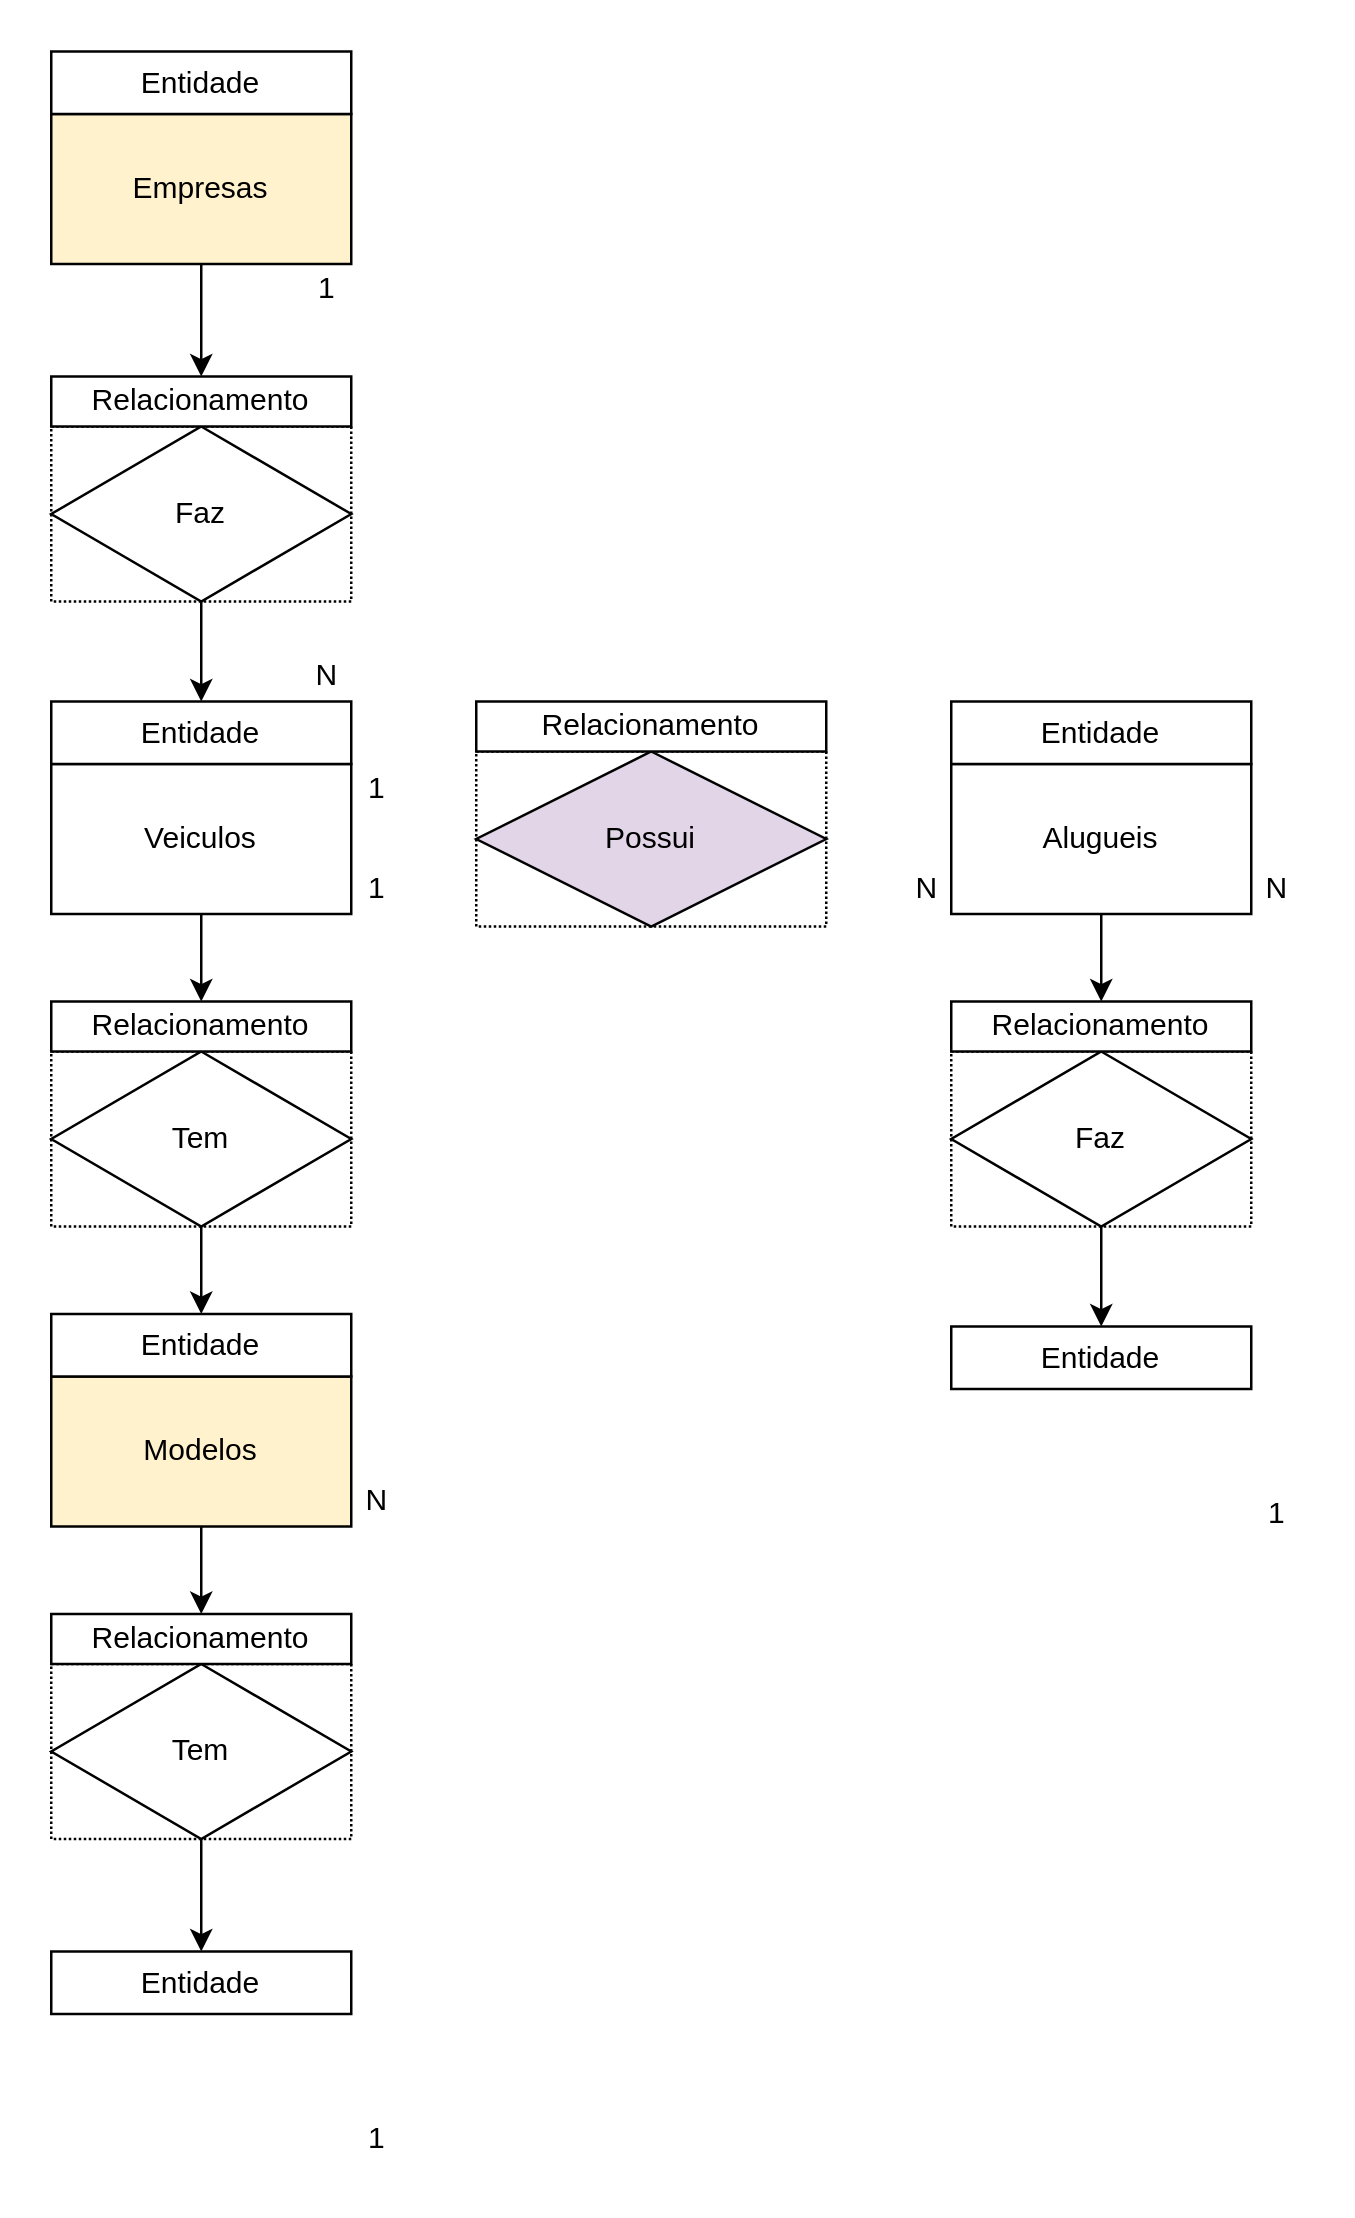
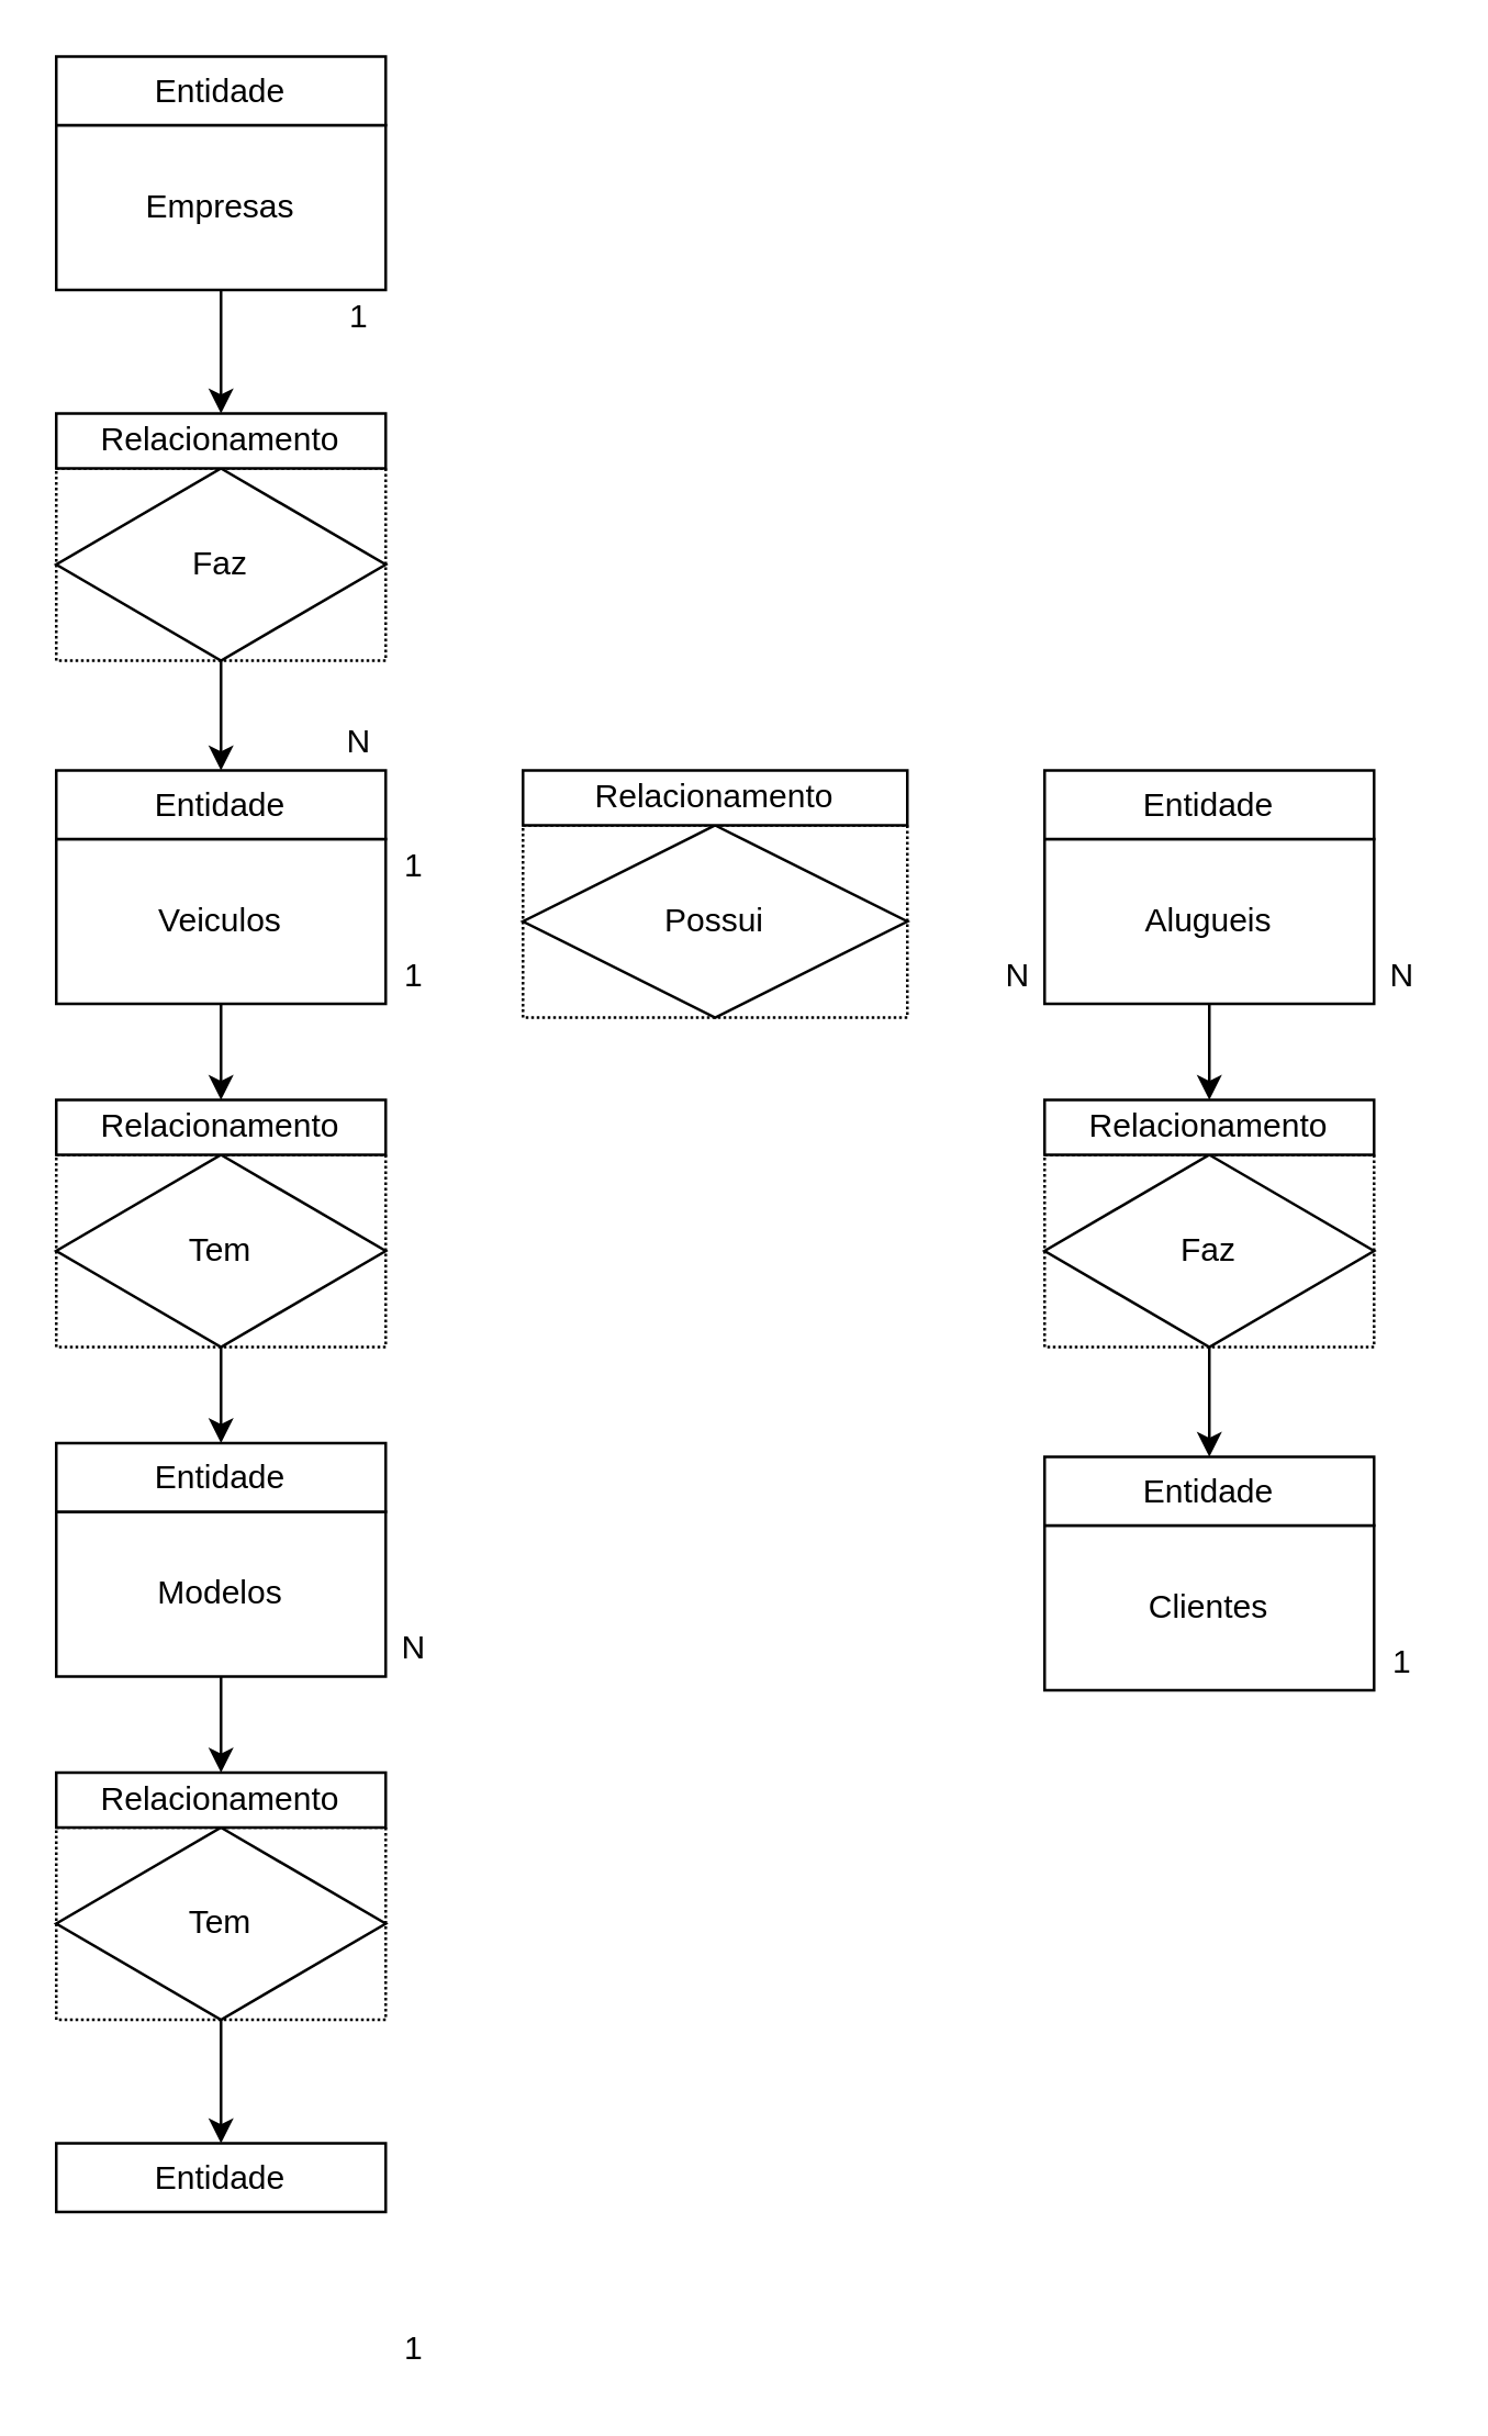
  <mxCell id="0" />
  <mxCell id="1" parent="0" />
  <mxCell id="2" value="" style="whiteSpace=wrap;html=1;dashed=1;dashPattern=1 1;" parent="1" vertex="1"><mxGeometry x="190" y="300" width="140" height="70" as="geometry" /></mxCell>
  <mxCell id="3" value="" style="edgeStyle=orthogonalEdgeStyle;rounded=0;orthogonalLoop=1;jettySize=auto;html=1;" edge="1" parent="1" source="4" target="20"><mxGeometry relative="1" as="geometry" /></mxCell>
  <mxCell id="4" value="Veiculos" style="whiteSpace=wrap;html=1;" parent="1" vertex="1"><mxGeometry x="20" y="305" width="120" height="60" as="geometry" /></mxCell>
  <mxCell id="5" value="" style="edgeStyle=orthogonalEdgeStyle;rounded=0;orthogonalLoop=1;jettySize=auto;html=1;" edge="1" parent="1" source="6" target="16"><mxGeometry relative="1" as="geometry" /></mxCell>
  <mxCell id="6" value="Alugueis" style="whiteSpace=wrap;html=1;" parent="1" vertex="1"><mxGeometry x="380" y="305" width="120" height="60" as="geometry" /></mxCell>
- <mxCell id="7" value="Possui" style="rhombus;whiteSpace=wrap;html=1;fillColor=#e1d5e7;" parent="1" vertex="1"><mxGeometry x="190" y="300" width="140" height="70" as="geometry" /></mxCell>
+ <mxCell id="7" value="Possui" style="rhombus;whiteSpace=wrap;html=1;" parent="1" vertex="1"><mxGeometry x="190" y="300" width="140" height="70" as="geometry" /></mxCell>
  <mxCell id="8" value="1" style="text;html=1;align=center;verticalAlign=middle;resizable=0;points=[];autosize=1;" parent="1" vertex="1"><mxGeometry x="140" y="345" width="20" height="20" as="geometry" /></mxCell>
  <mxCell id="9" value="N" style="text;html=1;align=center;verticalAlign=middle;resizable=0;points=[];autosize=1;" parent="1" vertex="1"><mxGeometry x="360" y="345" width="20" height="20" as="geometry" /></mxCell>
  <mxCell id="10" value="Entidade" style="whiteSpace=wrap;html=1;" parent="1" vertex="1"><mxGeometry x="20" y="280" width="120" height="25" as="geometry" /></mxCell>
  <mxCell id="11" value="Entidade" style="whiteSpace=wrap;html=1;" parent="1" vertex="1"><mxGeometry x="380" y="280" width="120" height="25" as="geometry" /></mxCell>
  <mxCell id="12" value="Relacionamento" style="whiteSpace=wrap;html=1;" parent="1" vertex="1"><mxGeometry x="190" y="280" width="140" height="20" as="geometry" /></mxCell>
  <mxCell id="13" value="" style="whiteSpace=wrap;html=1;dashed=1;dashPattern=1 1;" vertex="1" parent="1"><mxGeometry x="380" y="420" width="120" height="70" as="geometry" /></mxCell>
  <mxCell id="14" value="" style="edgeStyle=orthogonalEdgeStyle;rounded=0;orthogonalLoop=1;jettySize=auto;html=1;" edge="1" parent="1" source="15" target="23"><mxGeometry relative="1" as="geometry" /></mxCell>
  <mxCell id="15" value="Faz" style="rhombus;whiteSpace=wrap;html=1;" vertex="1" parent="1"><mxGeometry x="380" y="420" width="120" height="70" as="geometry" /></mxCell>
  <mxCell id="16" value="Relacionamento" style="whiteSpace=wrap;html=1;" vertex="1" parent="1"><mxGeometry x="380" y="400" width="120" height="20" as="geometry" /></mxCell>
  <mxCell id="17" value="" style="edgeStyle=orthogonalEdgeStyle;rounded=0;orthogonalLoop=1;jettySize=auto;html=1;" edge="1" parent="1" source="18" target="28"><mxGeometry relative="1" as="geometry" /></mxCell>
  <mxCell id="18" value="" style="whiteSpace=wrap;html=1;dashed=1;dashPattern=1 1;" vertex="1" parent="1"><mxGeometry x="20" y="420" width="120" height="70" as="geometry" /></mxCell>
  <mxCell id="19" value="Tem" style="rhombus;whiteSpace=wrap;html=1;" vertex="1" parent="1"><mxGeometry x="20" y="420" width="120" height="70" as="geometry" /></mxCell>
  <mxCell id="20" value="Relacionamento" style="whiteSpace=wrap;html=1;" vertex="1" parent="1"><mxGeometry x="20" y="400" width="120" height="20" as="geometry" /></mxCell>
+ <mxCell id="21" value="Clientes" style="whiteSpace=wrap;html=1;" vertex="1" parent="1"><mxGeometry x="380" y="555" width="120" height="60" as="geometry" /></mxCell>
  <mxCell id="22" value="1" style="text;html=1;align=center;verticalAlign=middle;resizable=0;points=[];autosize=1;" vertex="1" parent="1"><mxGeometry x="500" y="595" width="20" height="20" as="geometry" /></mxCell>
  <mxCell id="23" value="Entidade" style="whiteSpace=wrap;html=1;" vertex="1" parent="1"><mxGeometry x="380" y="530" width="120" height="25" as="geometry" /></mxCell>
  <mxCell id="24" value="N" style="text;html=1;align=center;verticalAlign=middle;resizable=0;points=[];autosize=1;" vertex="1" parent="1"><mxGeometry x="500" y="345" width="20" height="20" as="geometry" /></mxCell>
  <mxCell id="25" value="" style="edgeStyle=orthogonalEdgeStyle;rounded=0;orthogonalLoop=1;jettySize=auto;html=1;" edge="1" parent="1" source="26" target="32"><mxGeometry relative="1" as="geometry" /></mxCell>
- <mxCell id="26" value="Modelos" style="whiteSpace=wrap;html=1;fillColor=#fff2cc;" vertex="1" parent="1"><mxGeometry x="20" y="550" width="120" height="60" as="geometry" /></mxCell>
+ <mxCell id="26" value="Modelos" style="whiteSpace=wrap;html=1;" vertex="1" parent="1"><mxGeometry x="20" y="550" width="120" height="60" as="geometry" /></mxCell>
  <mxCell id="27" value="N" style="text;html=1;align=center;verticalAlign=middle;resizable=0;points=[];autosize=1;" vertex="1" parent="1"><mxGeometry x="140" y="590" width="20" height="20" as="geometry" /></mxCell>
  <mxCell id="28" value="Entidade" style="whiteSpace=wrap;html=1;" vertex="1" parent="1"><mxGeometry x="20" y="525" width="120" height="25" as="geometry" /></mxCell>
  <mxCell id="29" value="" style="whiteSpace=wrap;html=1;dashed=1;dashPattern=1 1;" vertex="1" parent="1"><mxGeometry x="20" y="665" width="120" height="70" as="geometry" /></mxCell>
  <mxCell id="30" value="" style="edgeStyle=orthogonalEdgeStyle;rounded=0;orthogonalLoop=1;jettySize=auto;html=1;" edge="1" parent="1" source="31" target="34"><mxGeometry relative="1" as="geometry" /></mxCell>
  <mxCell id="31" value="Tem" style="rhombus;whiteSpace=wrap;html=1;" vertex="1" parent="1"><mxGeometry x="20" y="665" width="120" height="70" as="geometry" /></mxCell>
  <mxCell id="32" value="Relacionamento" style="whiteSpace=wrap;html=1;" vertex="1" parent="1"><mxGeometry x="20" y="645" width="120" height="20" as="geometry" /></mxCell>
  <mxCell id="33" value="1" style="text;html=1;align=center;verticalAlign=middle;resizable=0;points=[];autosize=1;" vertex="1" parent="1"><mxGeometry x="140" y="845" width="20" height="20" as="geometry" /></mxCell>
  <mxCell id="34" value="Entidade" style="whiteSpace=wrap;html=1;" vertex="1" parent="1"><mxGeometry x="20" y="780" width="120" height="25" as="geometry" /></mxCell>
  <mxCell id="35" value="1" style="text;html=1;align=center;verticalAlign=middle;resizable=0;points=[];autosize=1;" vertex="1" parent="1"><mxGeometry x="140" y="305" width="20" height="20" as="geometry" /></mxCell>
  <mxCell id="36" value="" style="whiteSpace=wrap;html=1;dashed=1;dashPattern=1 1;" vertex="1" parent="1"><mxGeometry x="20" y="170" width="120" height="70" as="geometry" /></mxCell>
  <mxCell id="37" value="" style="edgeStyle=orthogonalEdgeStyle;rounded=0;orthogonalLoop=1;jettySize=auto;html=1;" edge="1" parent="1" source="38"><mxGeometry relative="1" as="geometry"><mxPoint x="80" y="280" as="targetPoint" /></mxGeometry></mxCell>
  <mxCell id="38" value="Faz" style="rhombus;whiteSpace=wrap;html=1;" vertex="1" parent="1"><mxGeometry x="20" y="170" width="120" height="70" as="geometry" /></mxCell>
  <mxCell id="39" value="Relacionamento" style="whiteSpace=wrap;html=1;" vertex="1" parent="1"><mxGeometry x="20" y="150" width="120" height="20" as="geometry" /></mxCell>
  <mxCell id="40" value="" style="edgeStyle=orthogonalEdgeStyle;rounded=0;orthogonalLoop=1;jettySize=auto;html=1;" edge="1" parent="1" source="41" target="39"><mxGeometry relative="1" as="geometry" /></mxCell>
- <mxCell id="41" value="Empresas" style="whiteSpace=wrap;html=1;fillColor=#fff2cc;" vertex="1" parent="1"><mxGeometry x="20" y="45" width="120" height="60" as="geometry" /></mxCell>
+ <mxCell id="41" value="Empresas" style="whiteSpace=wrap;html=1;" vertex="1" parent="1"><mxGeometry x="20" y="45" width="120" height="60" as="geometry" /></mxCell>
  <mxCell id="42" value="1" style="text;html=1;align=center;verticalAlign=middle;resizable=0;points=[];autosize=1;" vertex="1" parent="1"><mxGeometry x="120" y="105" width="20" height="20" as="geometry" /></mxCell>
  <mxCell id="43" value="Entidade" style="whiteSpace=wrap;html=1;" vertex="1" parent="1"><mxGeometry x="20" y="20" width="120" height="25" as="geometry" /></mxCell>
  <mxCell id="44" value="N" style="text;html=1;align=center;verticalAlign=middle;resizable=0;points=[];autosize=1;" vertex="1" parent="1"><mxGeometry x="120" y="260" width="20" height="20" as="geometry" /></mxCell>
